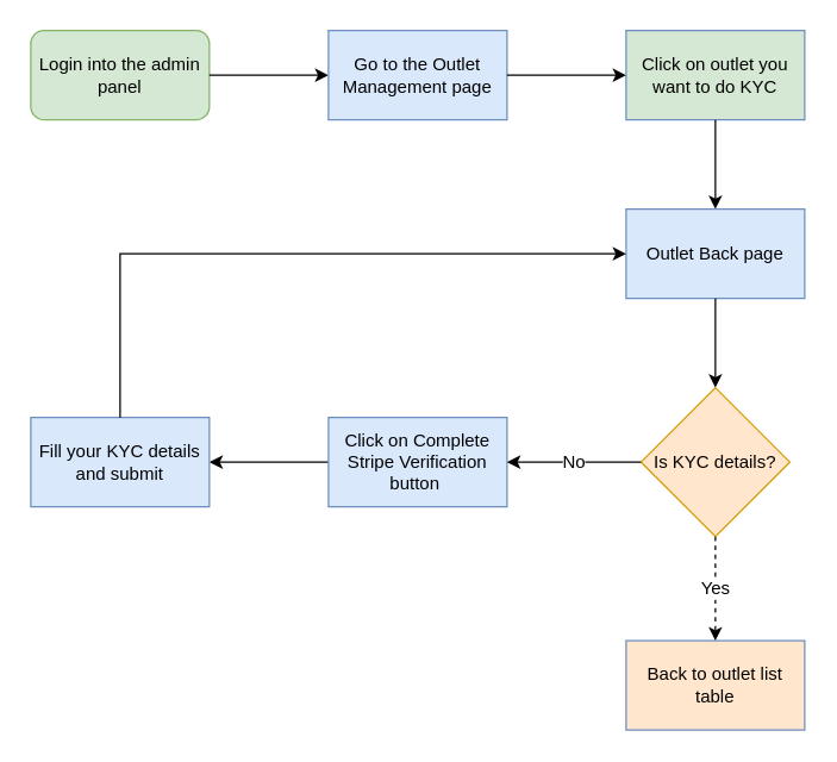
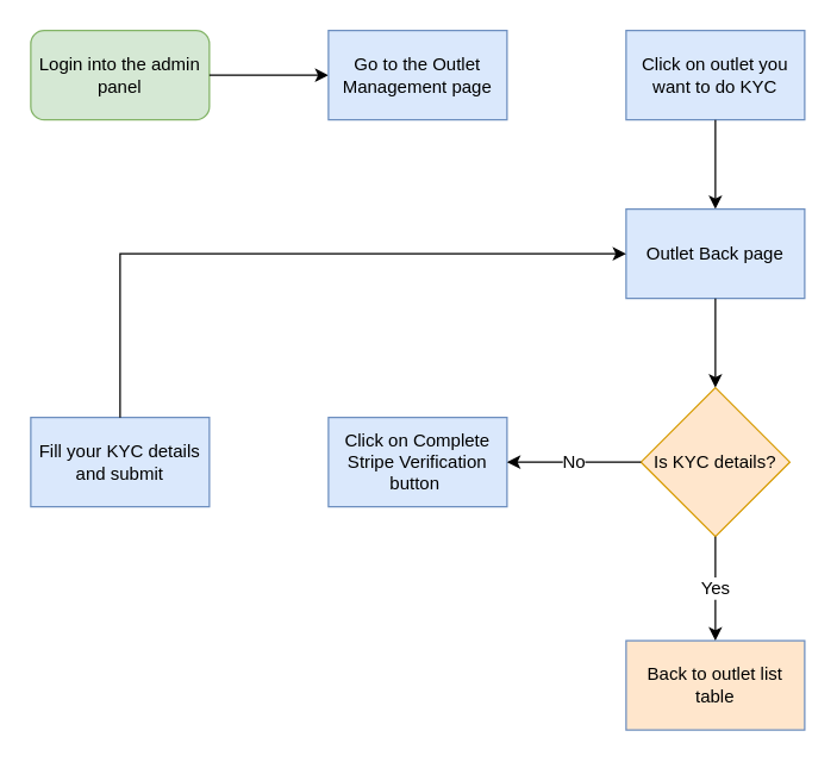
  <mxCell id="0" />
  <mxCell id="1" parent="0" />
  <mxCell id="2" style="edgeStyle=orthogonalEdgeStyle;rounded=0;orthogonalLoop=1;jettySize=auto;html=1;exitX=0.5;exitY=1;exitDx=0;exitDy=0;" edge="1" parent="1"><mxGeometry relative="1" as="geometry"><mxPoint x="325" y="90" as="sourcePoint" /><mxPoint x="325" y="90" as="targetPoint" /></mxGeometry></mxCell>
  <mxCell id="3" value="&lt;font style=&quot;font-size: 12px;&quot;&gt;Login into the admin panel&lt;/font&gt;" style="rounded=1;whiteSpace=wrap;html=1;fontSize=10;fillColor=#d5e8d4;strokeColor=#82b366;" vertex="1" parent="1"><mxGeometry x="20" y="20" width="120" height="60" as="geometry" /></mxCell>
  <mxCell id="4" value="" style="endArrow=classic;html=1;rounded=0;fontSize=10;exitX=1;exitY=0.5;exitDx=0;exitDy=0;" edge="1" parent="1" source="3"><mxGeometry width="50" height="50" relative="1" as="geometry"><mxPoint x="330" y="50" as="sourcePoint" /><mxPoint x="220" y="50" as="targetPoint" /></mxGeometry></mxCell>
  <mxCell id="5" value="&lt;font style=&quot;font-size: 12px;&quot;&gt;Go to the Outlet Management page&lt;/font&gt;" style="rounded=0;whiteSpace=wrap;html=1;fontSize=10;fillColor=#dae8fc;strokeColor=#6c8ebf;" vertex="1" parent="1"><mxGeometry x="220" y="20" width="120" height="60" as="geometry" /></mxCell>
- <mxCell id="6" value="&lt;font style=&quot;font-size: 12px;&quot;&gt;Click on outlet you want to do KYC&lt;/font&gt;" style="rounded=0;whiteSpace=wrap;html=1;fontSize=10;fillColor=#d5e8d4;strokeColor=#6c8ebf;" vertex="1" parent="1"><mxGeometry x="420" y="20" width="120" height="60" as="geometry" /></mxCell>
+ <mxCell id="6" value="&lt;font style=&quot;font-size: 12px;&quot;&gt;Click on outlet you want to do KYC&lt;/font&gt;" style="rounded=0;whiteSpace=wrap;html=1;fontSize=10;fillColor=#dae8fc;strokeColor=#6c8ebf;" vertex="1" parent="1"><mxGeometry x="420" y="20" width="120" height="60" as="geometry" /></mxCell>
  <mxCell id="7" value="Is KYC details?" style="rhombus;whiteSpace=wrap;html=1;fontSize=12;fillColor=#ffe6cc;strokeColor=#d79b00;" vertex="1" parent="1"><mxGeometry x="430" y="260" width="100" height="100" as="geometry" /></mxCell>
- <mxCell id="8" value="" style="endArrow=classic;html=1;rounded=0;fontSize=12;entryX=0;entryY=0.5;entryDx=0;entryDy=0;exitX=1;exitY=0.5;exitDx=0;exitDy=0;" edge="1" parent="1" source="5" target="6"><mxGeometry width="50" height="50" relative="1" as="geometry"><mxPoint x="330" y="110" as="sourcePoint" /><mxPoint x="380" y="60" as="targetPoint" /></mxGeometry></mxCell>
  <mxCell id="9" value="" style="endArrow=classic;html=1;rounded=0;fontSize=12;entryX=0.5;entryY=0;entryDx=0;entryDy=0;exitX=0.5;exitY=1;exitDx=0;exitDy=0;" edge="1" parent="1" source="6" target="14"><mxGeometry width="50" height="50" relative="1" as="geometry"><mxPoint x="330" y="100" as="sourcePoint" /><mxPoint x="380" y="50" as="targetPoint" /></mxGeometry></mxCell>
- <mxCell id="10" value="" style="edgeStyle=orthogonalEdgeStyle;rounded=0;orthogonalLoop=1;jettySize=auto;html=1;fontSize=10;" edge="1" parent="1" source="11" target="12"><mxGeometry relative="1" as="geometry" /></mxCell>
  <mxCell id="11" value="Click on Complete Stripe Verification button&amp;nbsp;" style="whiteSpace=wrap;html=1;fillColor=#dae8fc;strokeColor=#6c8ebf;" vertex="1" parent="1"><mxGeometry x="220" y="280" width="120" height="60" as="geometry" /></mxCell>
  <mxCell id="12" value="Fill your KYC details and submit" style="whiteSpace=wrap;html=1;fillColor=#dae8fc;strokeColor=#6c8ebf;" vertex="1" parent="1"><mxGeometry x="20" y="280" width="120" height="60" as="geometry" /></mxCell>
  <mxCell id="13" value="&lt;font style=&quot;font-size: 12px;&quot;&gt;Back to outlet list table&lt;/font&gt;" style="rounded=0;whiteSpace=wrap;html=1;fontSize=10;fillColor=#ffe6cc;strokeColor=#6c8ebf;" vertex="1" parent="1"><mxGeometry x="420" y="430" width="120" height="60" as="geometry" /></mxCell>
  <mxCell id="14" value="Outlet Back page" style="rounded=0;whiteSpace=wrap;html=1;fontSize=12;fillColor=#dae8fc;strokeColor=#6c8ebf;" vertex="1" parent="1"><mxGeometry x="420" y="140" width="120" height="60" as="geometry" /></mxCell>
  <mxCell id="15" value="" style="endArrow=classic;html=1;rounded=0;fontSize=12;exitX=0.5;exitY=1;exitDx=0;exitDy=0;entryX=0.5;entryY=0;entryDx=0;entryDy=0;" edge="1" parent="1" source="14" target="7"><mxGeometry width="50" height="50" relative="1" as="geometry"><mxPoint x="257" y="300" as="sourcePoint" /><mxPoint x="307" y="250" as="targetPoint" /></mxGeometry></mxCell>
  <mxCell id="16" value="No" style="endArrow=classic;html=1;rounded=0;fontSize=12;exitX=0;exitY=0.5;exitDx=0;exitDy=0;entryX=1;entryY=0.5;entryDx=0;entryDy=0;" edge="1" parent="1" source="7" target="11"><mxGeometry width="50" height="50" relative="1" as="geometry"><mxPoint x="257" y="300" as="sourcePoint" /><mxPoint x="307" y="250" as="targetPoint" /></mxGeometry></mxCell>
- <mxCell id="17" value="Yes" style="endArrow=classic;html=1;rounded=0;fontSize=12;exitX=0.5;exitY=1;exitDx=0;exitDy=0;entryX=0.5;entryY=0;entryDx=0;entryDy=0;dashed=1;" edge="1" parent="1" source="7" target="13"><mxGeometry width="50" height="50" relative="1" as="geometry"><mxPoint x="257" y="300" as="sourcePoint" /><mxPoint x="307" y="250" as="targetPoint" /></mxGeometry></mxCell>
+ <mxCell id="17" value="Yes" style="endArrow=classic;html=1;rounded=0;fontSize=12;exitX=0.5;exitY=1;exitDx=0;exitDy=0;entryX=0.5;entryY=0;entryDx=0;entryDy=0;" edge="1" parent="1" source="7" target="13"><mxGeometry width="50" height="50" relative="1" as="geometry"><mxPoint x="257" y="300" as="sourcePoint" /><mxPoint x="307" y="250" as="targetPoint" /></mxGeometry></mxCell>
  <mxCell id="18" value="" style="endArrow=classic;html=1;rounded=0;fontSize=12;exitX=0.5;exitY=0;exitDx=0;exitDy=0;entryX=0;entryY=0.5;entryDx=0;entryDy=0;" edge="1" parent="1" source="12" target="14"><mxGeometry width="50" height="50" relative="1" as="geometry"><mxPoint x="257" y="300" as="sourcePoint" /><mxPoint x="307" y="250" as="targetPoint" /><Array as="points"><mxPoint x="80" y="170" /></Array></mxGeometry></mxCell>
